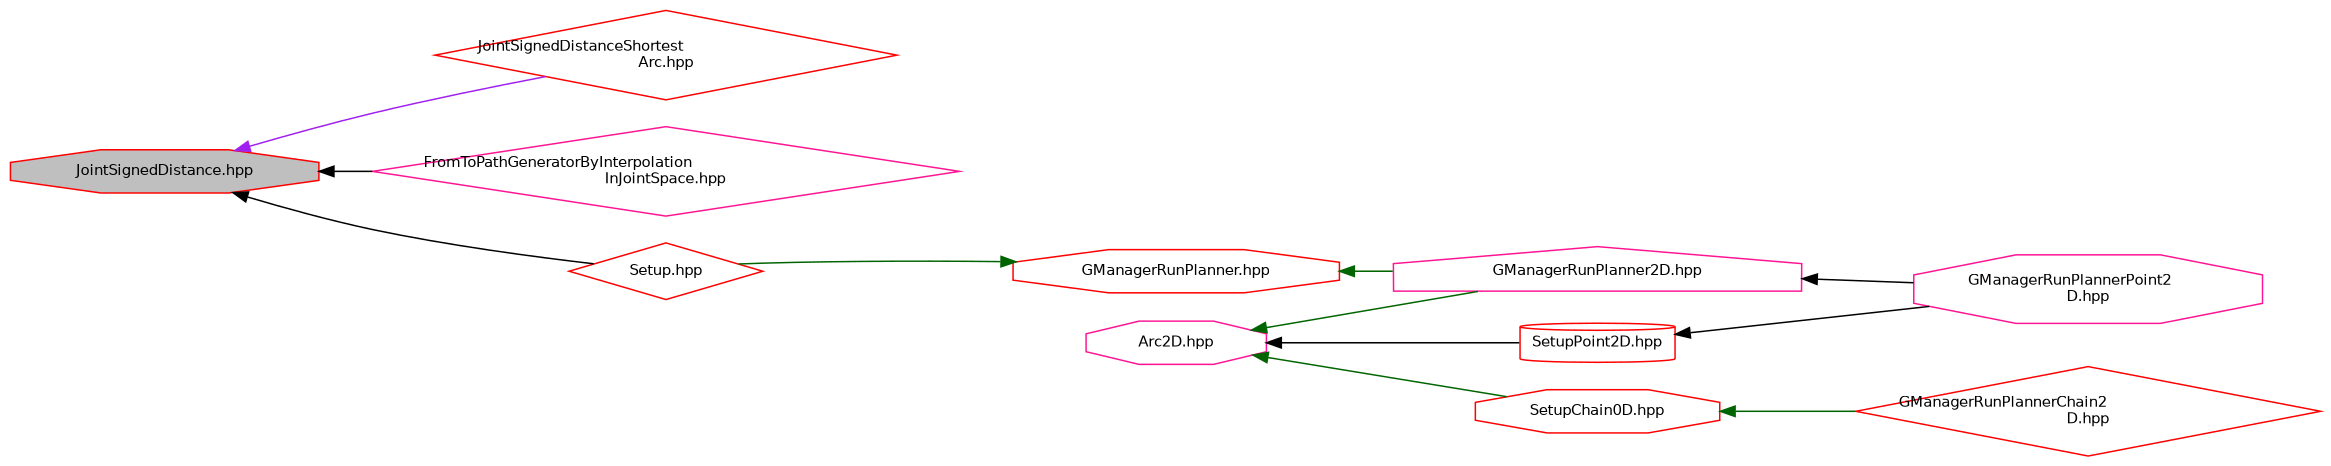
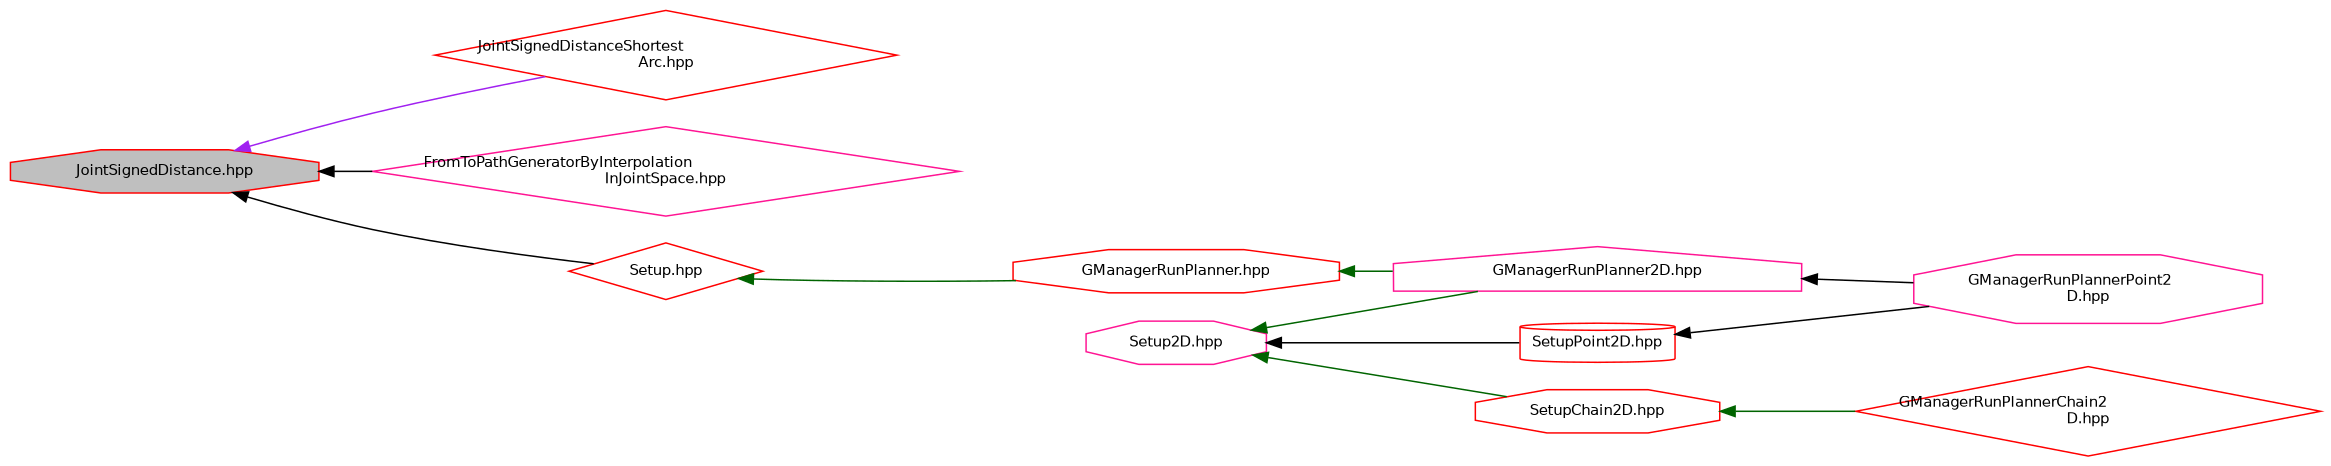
  digraph {
    rankdir=LR
    node [color=red fontname=Helvetica fontsize=10 shape=octagon]
    edge [color=black dir=back fontname=Helvetica fontsize=10 labelfontname=Helvetica labelfontsize=10 style=solid]
    n1 [fillcolor=grey75 fontcolor=black height=0.2 label="JointSignedDistance.hpp" style=filled width=0.4]
    n2 [height=0.2 label="JointSignedDistanceShortest\lArc.hpp" shape=diamond width=0.4]
    n3 [color=deeppink height=0.2 label="FromToPathGeneratorByInterpolation\lInJointSpace.hpp" shape=diamond width=0.4]
    n4 [height=0.2 label="Setup.hpp" shape=diamond width=0.4]
    n5 [height=0.2 label="GManagerRunPlanner.hpp" width=0.4]
    n6 [color=deeppink height=0.2 label="GManagerRunPlanner2D.hpp" shape=house width=0.4]
-   n7 [color=deeppink height=0.2 label="Arc2D.hpp" width=0.4]
-   n8 [height=0.2 label="SetupChain0D.hpp" width=0.4]
+   n7 [color=deeppink height=0.2 label="Setup2D.hpp" width=0.4]
+   n8 [height=0.2 label="SetupChain2D.hpp" width=0.4]
    n9 [height=0.2 label="SetupPoint2D.hpp" shape=cylinder width=0.4]
    n10 [color=deeppink height=0.2 label="GManagerRunPlannerPoint2\lD.hpp" width=0.4]
    n11 [height=0.2 label="GManagerRunPlannerChain2\lD.hpp" shape=diamond width=0.4]
    n1 -> n2 [color=purple]
    n1 -> n3
    n1 -> n4
-   n5 -> n4 [color=darkgreen]
+   n4 -> n5 [color=darkgreen]
    n5 -> n6 [color=darkgreen]
    n6 -> n10
    n7 -> n6 [color=darkgreen]
    n7 -> n8 [color=darkgreen]
    n7 -> n9
    n8 -> n11 [color=darkgreen]
    n9 -> n10
  }
